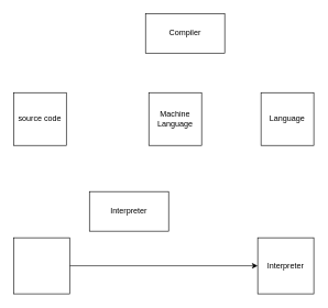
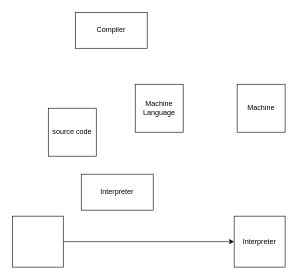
  <mxCell id="0" />
  <mxCell id="1" parent="0" />
- <mxCell id="2" value="source code" style="whiteSpace=wrap;html=1;aspect=fixed;" vertex="1" parent="1"><mxGeometry x="20" y="140" width="80" height="80" as="geometry" /></mxCell>
+ <mxCell id="2" value="source code" style="whiteSpace=wrap;html=1;aspect=fixed;" vertex="1" parent="1"><mxGeometry x="80" y="180" width="80" height="80" as="geometry" /></mxCell>
  <mxCell id="3" value="Machine Language" style="whiteSpace=wrap;html=1;aspect=fixed;" vertex="1" parent="1"><mxGeometry x="225" y="140" width="80" height="80" as="geometry" /></mxCell>
- <mxCell id="4" value="Language" style="whiteSpace=wrap;html=1;aspect=fixed;" vertex="1" parent="1"><mxGeometry x="395" y="140" width="80" height="80" as="geometry" /></mxCell>
- <mxCell id="5" value="Compiler" style="rounded=0;whiteSpace=wrap;html=1;" vertex="1" parent="1"><mxGeometry x="220" y="20" width="120" height="60" as="geometry" /></mxCell>
+ <mxCell id="4" value="Machine" style="whiteSpace=wrap;html=1;aspect=fixed;" vertex="1" parent="1"><mxGeometry x="395" y="140" width="80" height="80" as="geometry" /></mxCell>
+ <mxCell id="5" value="Compiler" style="rounded=0;whiteSpace=wrap;html=1;" vertex="1" parent="1"><mxGeometry x="125" y="20" width="120" height="60" as="geometry" /></mxCell>
  <mxCell id="6" value="Interpreter" style="rounded=0;whiteSpace=wrap;html=1;" vertex="1" parent="1"><mxGeometry x="135" y="290" width="120" height="60" as="geometry" /></mxCell>
  <mxCell id="7" value="" style="edgeStyle=orthogonalEdgeStyle;rounded=0;orthogonalLoop=1;jettySize=auto;html=1;" edge="1" parent="1" source="8" target="9"><mxGeometry relative="1" as="geometry" /></mxCell>
  <mxCell id="8" value="" style="whiteSpace=wrap;html=1;aspect=fixed;" vertex="1" parent="1"><mxGeometry x="20" y="360" width="85" height="85" as="geometry" /></mxCell>
  <mxCell id="9" value="Interpreter" style="whiteSpace=wrap;html=1;aspect=fixed;" vertex="1" parent="1"><mxGeometry x="390" y="360" width="85" height="85" as="geometry" /></mxCell>
